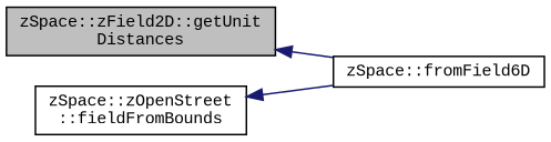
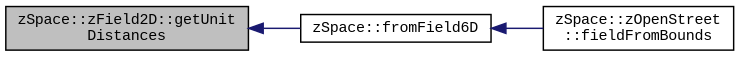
  digraph {
    fontname="Liberation Mono"
    rankdir=LR
    node [color=black fillcolor=white fontname="Liberation Mono" fontsize=10 shape=record style=filled]
    edge [color=midnightblue dir=back fontname="Liberation Mono" fontsize=10 labelfontname=Helvetica labelfontsize=10 style=solid]
    n1 [fillcolor=grey75 fontcolor=black height=0.2 label="zSpace::zField2D::getUnit\lDistances" width=0.4]
    n2 [height=0.2 label="zSpace::fromField6D" width=0.4]
    n3 [height=0.2 label="zSpace::zOpenStreet\l::fieldFromBounds" width=0.4]
    n1 -> n2
-   n3 -> n2
+   n2 -> n3
  }
